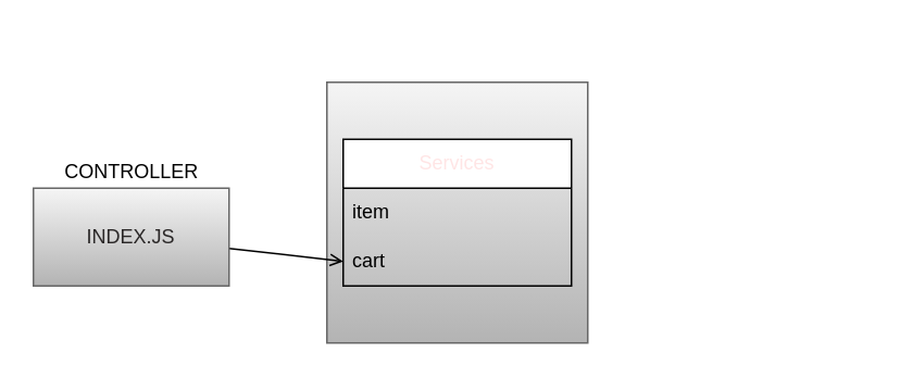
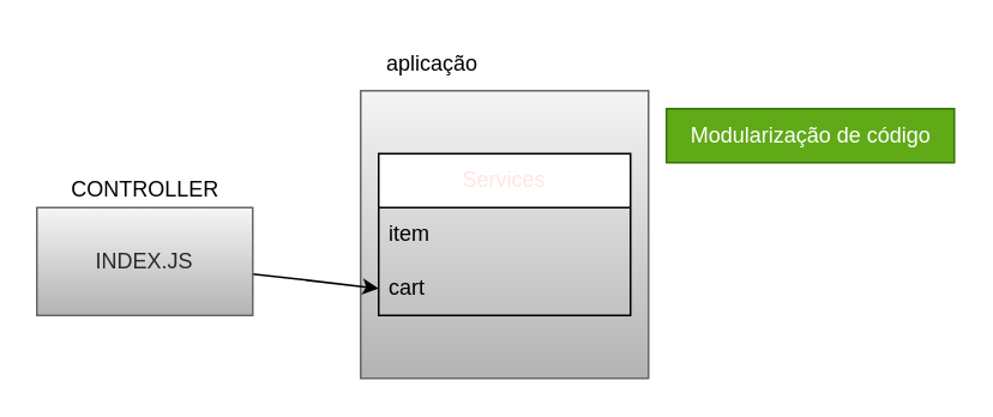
  <mxCell id="0" />
  <mxCell id="1" parent="0" />
  <mxCell id="2" value="" style="whiteSpace=wrap;html=1;aspect=fixed;fillColor=#f5f5f5;strokeColor=#666666;gradientColor=#b3b3b3;" parent="1" vertex="1"><mxGeometry x="200" y="50" width="160" height="160" as="geometry" /></mxCell>
+ <mxCell id="3" value="aplicação&lt;br&gt;" style="text;strokeColor=none;align=center;fillColor=none;html=1;verticalAlign=middle;whiteSpace=wrap;rounded=0;" parent="1" vertex="1"><mxGeometry x="210" y="20" width="60" height="30" as="geometry" /></mxCell>
  <mxCell id="4" value="&lt;font color=&quot;#ffe5e5&quot;&gt;Services&lt;/font&gt;" style="swimlane;fontStyle=0;childLayout=stackLayout;horizontal=1;startSize=30;horizontalStack=0;resizeParent=1;resizeParentMax=0;resizeLast=0;collapsible=1;marginBottom=0;whiteSpace=wrap;html=1;fontColor=#000000;" parent="1" vertex="1"><mxGeometry x="210" y="85" width="140" height="90" as="geometry" /></mxCell>
  <mxCell id="5" value="item" style="text;strokeColor=none;fillColor=none;align=left;verticalAlign=middle;spacingLeft=4;spacingRight=4;overflow=hidden;points=[[0,0.5],[1,0.5]];portConstraint=eastwest;rotatable=0;whiteSpace=wrap;html=1;fontColor=#000000;" parent="4" vertex="1"><mxGeometry y="30" width="140" height="30" as="geometry" /></mxCell>
  <mxCell id="6" value="cart&lt;br&gt;" style="text;strokeColor=none;fillColor=none;align=left;verticalAlign=middle;spacingLeft=4;spacingRight=4;overflow=hidden;points=[[0,0.5],[1,0.5]];portConstraint=eastwest;rotatable=0;whiteSpace=wrap;html=1;fontColor=#000000;" parent="4" vertex="1"><mxGeometry y="60" width="140" height="30" as="geometry" /></mxCell>
- <mxCell id="7" style="edgeStyle=none;html=1;entryX=0;entryY=0.5;entryDx=0;entryDy=0;endArrow=open;" parent="1" source="8" target="6" edge="1"><mxGeometry relative="1" as="geometry" /></mxCell>
+ <mxCell id="7" style="edgeStyle=none;html=1;entryX=0;entryY=0.5;entryDx=0;entryDy=0;" parent="1" source="8" target="6" edge="1"><mxGeometry relative="1" as="geometry" /></mxCell>
  <mxCell id="8" value="&lt;font color=&quot;#2a2727&quot;&gt;INDEX.JS&lt;/font&gt;" style="rounded=0;whiteSpace=wrap;html=1;fillColor=#f5f5f5;gradientColor=#b3b3b3;strokeColor=#666666;" parent="1" vertex="1"><mxGeometry x="20" y="115" width="120" height="60" as="geometry" /></mxCell>
  <mxCell id="9" value="CONTROLLER" style="text;html=1;align=center;verticalAlign=middle;resizable=0;points=[];autosize=1;strokeColor=none;fillColor=none;" parent="1" vertex="1"><mxGeometry x="25" y="90" width="110" height="30" as="geometry" /></mxCell>
+ <mxCell id="10" value="Modularização de código" style="text;html=1;align=center;verticalAlign=middle;resizable=0;points=[];autosize=1;strokeColor=#2D7600;fillColor=#60a917;fontColor=#ffffff;" vertex="1" parent="1"><mxGeometry x="370" y="60" width="160" height="30" as="geometry" /></mxCell>
